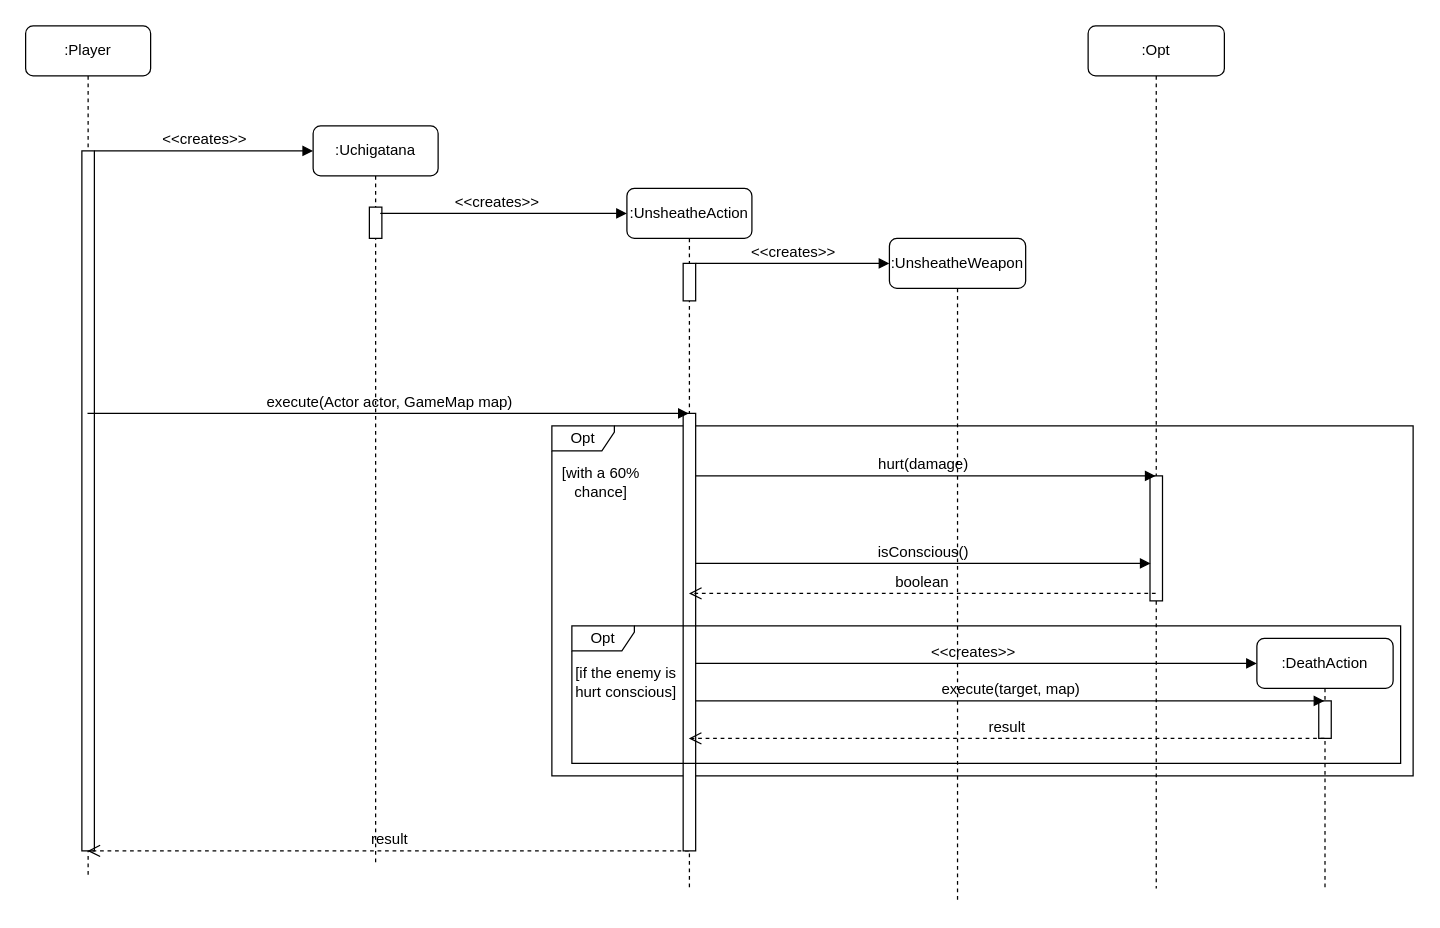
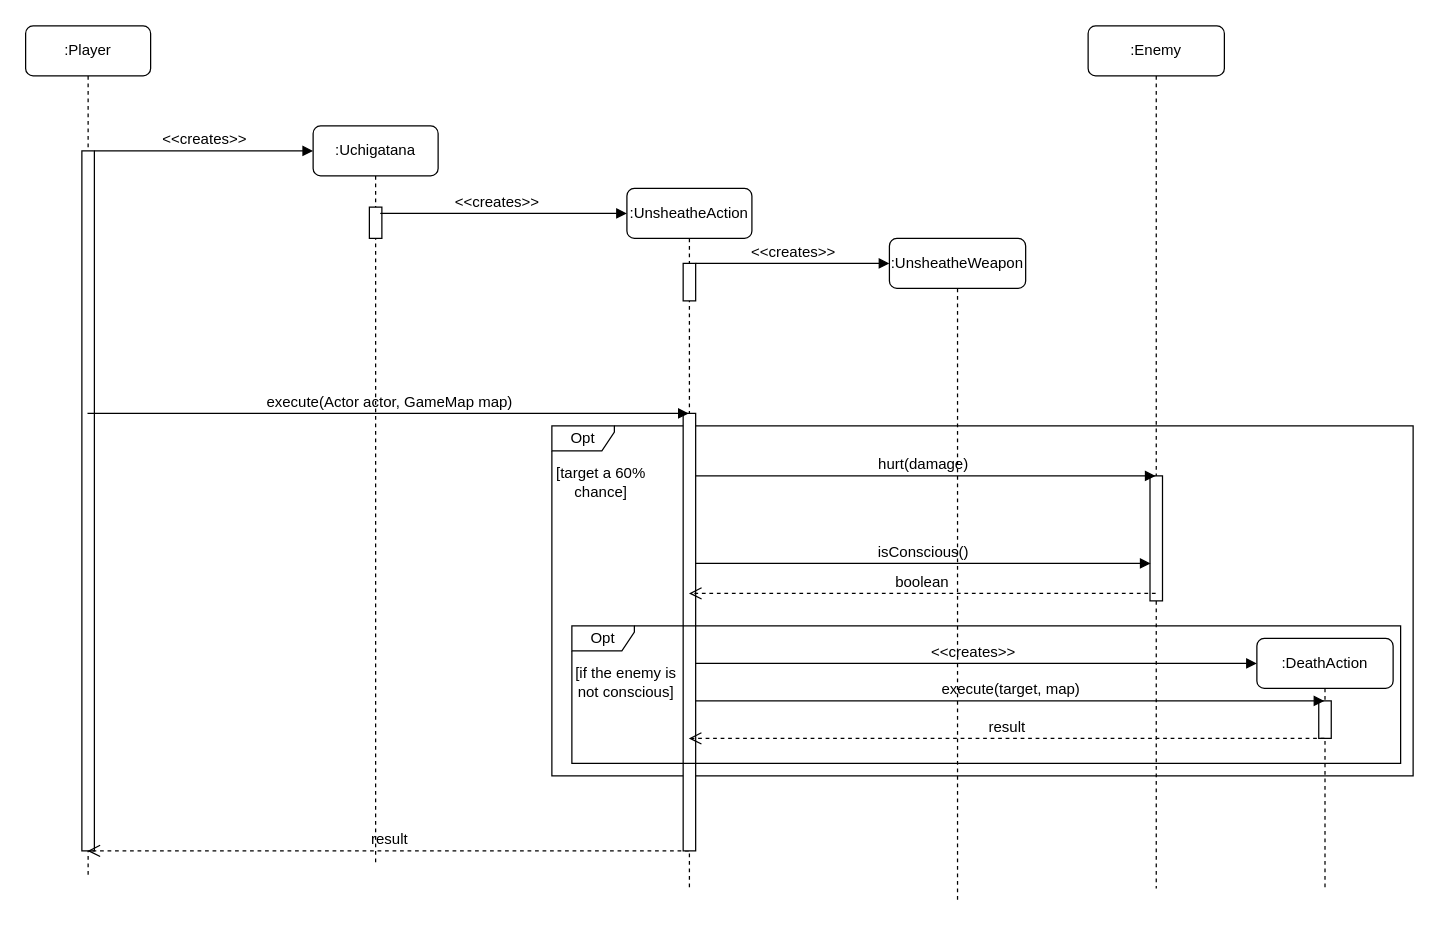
  <mxCell id="0" />
  <mxCell id="1" parent="0" />
  <mxCell id="2" value="&amp;lt;&amp;lt;creates&amp;gt;&amp;gt;" style="html=1;verticalAlign=bottom;endArrow=block;labelBackgroundColor=none;fontFamily=Helvetica;fontSize=12;edgeStyle=elbowEdgeStyle;elbow=vertical;" edge="1" parent="1" source="5"><mxGeometry x="0.001" relative="1" as="geometry"><mxPoint x="850" y="530" as="sourcePoint" /><mxPoint as="offset" /><mxPoint x="1005" y="530" as="targetPoint" /><Array as="points"><mxPoint x="885" y="530" /><mxPoint x="965" y="540" /></Array></mxGeometry></mxCell>
  <mxCell id="3" value=":Uchigatana" style="shape=umlLifeline;perimeter=lifelinePerimeter;whiteSpace=wrap;html=1;container=1;collapsible=0;recursiveResize=0;outlineConnect=0;rounded=1;shadow=0;comic=0;labelBackgroundColor=none;strokeWidth=1;fontFamily=Helvetica;fontSize=12;align=center;size=40;" vertex="1" parent="1"><mxGeometry x="250" y="100" width="100" height="590" as="geometry" /></mxCell>
  <mxCell id="4" value="" style="html=1;points=[];perimeter=orthogonalPerimeter;rounded=0;shadow=0;comic=0;labelBackgroundColor=none;strokeWidth=1;fontFamily=Helvetica;fontSize=12;align=center;" vertex="1" parent="3"><mxGeometry x="45" y="65" width="10" height="25" as="geometry" /></mxCell>
  <mxCell id="5" value=":UnsheatheAction" style="shape=umlLifeline;perimeter=lifelinePerimeter;whiteSpace=wrap;html=1;container=1;collapsible=0;recursiveResize=0;outlineConnect=0;rounded=1;shadow=0;comic=0;labelBackgroundColor=none;strokeWidth=1;fontFamily=Helvetica;fontSize=12;align=center;" vertex="1" parent="1"><mxGeometry x="501.03" y="150" width="100" height="560" as="geometry" /></mxCell>
  <mxCell id="6" value="" style="html=1;points=[];perimeter=orthogonalPerimeter;rounded=0;shadow=0;comic=0;labelBackgroundColor=none;strokeWidth=1;fontFamily=Helvetica;fontSize=12;align=center;" vertex="1" parent="5"><mxGeometry x="45" y="60" width="10" height="30" as="geometry" /></mxCell>
  <mxCell id="7" value="&amp;lt;&amp;lt;creates&amp;gt;&amp;gt;" style="html=1;verticalAlign=bottom;endArrow=block;labelBackgroundColor=none;fontFamily=Helvetica;fontSize=12;edgeStyle=elbowEdgeStyle;elbow=vertical;" edge="1" parent="5"><mxGeometry x="0.001" relative="1" as="geometry"><mxPoint x="55" y="60" as="sourcePoint" /><mxPoint as="offset" /><mxPoint x="210" y="60" as="targetPoint" /><Array as="points"><mxPoint x="90" y="60" /><mxPoint x="170" y="70" /></Array></mxGeometry></mxCell>
  <mxCell id="8" value=":Player" style="shape=umlLifeline;perimeter=lifelinePerimeter;whiteSpace=wrap;html=1;container=1;collapsible=0;recursiveResize=0;outlineConnect=0;rounded=1;shadow=0;comic=0;labelBackgroundColor=none;strokeWidth=1;fontFamily=Helvetica;fontSize=12;align=center;" vertex="1" parent="1"><mxGeometry x="20" y="20" width="100" height="680" as="geometry" /></mxCell>
  <mxCell id="9" value="" style="html=1;points=[];perimeter=orthogonalPerimeter;rounded=0;shadow=0;comic=0;labelBackgroundColor=none;strokeWidth=1;fontFamily=Helvetica;fontSize=12;align=center;" vertex="1" parent="8"><mxGeometry x="45" y="100" width="10" height="560" as="geometry" /></mxCell>
  <mxCell id="10" value="&amp;lt;&amp;lt;creates&amp;gt;&amp;gt;" style="html=1;verticalAlign=bottom;endArrow=block;labelBackgroundColor=none;fontFamily=Helvetica;fontSize=12;edgeStyle=elbowEdgeStyle;elbow=vertical;" edge="1" parent="1" source="9"><mxGeometry x="0.001" relative="1" as="geometry"><mxPoint x="140" y="130" as="sourcePoint" /><mxPoint as="offset" /><mxPoint x="250" y="120" as="targetPoint" /><Array as="points"><mxPoint x="250" y="120" /></Array></mxGeometry></mxCell>
  <mxCell id="11" value=":UnsheatheWeapon" style="shape=umlLifeline;perimeter=lifelinePerimeter;whiteSpace=wrap;html=1;container=1;collapsible=0;recursiveResize=0;outlineConnect=0;rounded=1;shadow=0;comic=0;labelBackgroundColor=none;strokeWidth=1;fontFamily=Helvetica;fontSize=12;align=center;" vertex="1" parent="1"><mxGeometry x="711.03" y="190" width="109" height="530" as="geometry" /></mxCell>
  <mxCell id="12" value="Opt" style="shape=umlFrame;whiteSpace=wrap;html=1;pointerEvents=0;width=50;height=20;fontFamily=Helvetica;" vertex="1" parent="1"><mxGeometry x="441" y="340" width="689" height="280" as="geometry" /></mxCell>
- <mxCell id="13" value="&lt;div&gt;[with a 60% &lt;br&gt;&lt;/div&gt;&lt;div&gt;chance]&lt;/div&gt;" style="text;html=1;align=center;verticalAlign=middle;resizable=0;points=[];autosize=1;strokeColor=none;fillColor=none;fontFamily=Helvetica;" vertex="1" parent="1"><mxGeometry x="435" y="365" width="90" height="40" as="geometry" /></mxCell>
+ <mxCell id="13" value="&lt;div&gt;[target a 60% &lt;br&gt;&lt;/div&gt;&lt;div&gt;chance]&lt;/div&gt;" style="text;html=1;align=center;verticalAlign=middle;resizable=0;points=[];autosize=1;strokeColor=none;fillColor=none;fontFamily=Helvetica;" vertex="1" parent="1"><mxGeometry x="435" y="365" width="90" height="40" as="geometry" /></mxCell>
  <mxCell id="14" value="result" style="html=1;verticalAlign=bottom;endArrow=open;dashed=1;endSize=8;labelBackgroundColor=none;fontFamily=Helvetica;fontSize=12;elbow=vertical;edgeStyle=elbowEdgeStyle;" edge="1" parent="1" source="5" target="8"><mxGeometry x="-0.001" relative="1" as="geometry"><mxPoint x="75" y="710" as="targetPoint" /><Array as="points"><mxPoint x="390" y="680" /></Array><mxPoint x="360" y="710" as="sourcePoint" /><mxPoint as="offset" /></mxGeometry></mxCell>
  <mxCell id="15" value="&amp;lt;&amp;lt;creates&amp;gt;&amp;gt;" style="html=1;verticalAlign=bottom;endArrow=block;labelBackgroundColor=none;fontFamily=Helvetica;fontSize=12;edgeStyle=elbowEdgeStyle;elbow=vertical;" edge="1" parent="1"><mxGeometry x="0.001" relative="1" as="geometry"><mxPoint x="310" y="170" as="sourcePoint" /><mxPoint as="offset" /><mxPoint x="501.03" y="170" as="targetPoint" /><Array as="points"><mxPoint x="301.03" y="170" /><mxPoint x="431.03" y="130" /></Array></mxGeometry></mxCell>
- <mxCell id="16" value=":Opt" style="shape=umlLifeline;perimeter=lifelinePerimeter;whiteSpace=wrap;html=1;container=1;collapsible=0;recursiveResize=0;outlineConnect=0;rounded=1;shadow=0;comic=0;labelBackgroundColor=none;strokeWidth=1;fontFamily=Helvetica;fontSize=12;align=center;" vertex="1" parent="1"><mxGeometry x="870" y="20" width="109" height="690" as="geometry" /></mxCell>
+ <mxCell id="16" value=":Enemy" style="shape=umlLifeline;perimeter=lifelinePerimeter;whiteSpace=wrap;html=1;container=1;collapsible=0;recursiveResize=0;outlineConnect=0;rounded=1;shadow=0;comic=0;labelBackgroundColor=none;strokeWidth=1;fontFamily=Helvetica;fontSize=12;align=center;" vertex="1" parent="1"><mxGeometry x="870" y="20" width="109" height="690" as="geometry" /></mxCell>
  <mxCell id="17" value="" style="html=1;points=[];perimeter=orthogonalPerimeter;rounded=0;shadow=0;comic=0;labelBackgroundColor=none;strokeWidth=1;fontFamily=Helvetica;fontSize=12;align=center;" vertex="1" parent="16"><mxGeometry x="49.5" y="360" width="10" height="100" as="geometry" /></mxCell>
  <mxCell id="18" value="hurt(damage)" style="html=1;verticalAlign=bottom;endArrow=block;labelBackgroundColor=none;fontFamily=Helvetica;fontSize=12;rounded=0;edgeStyle=elbowEdgeStyle;elbow=vertical;" edge="1" parent="1" source="5" target="16"><mxGeometry relative="1" as="geometry"><mxPoint x="553" y="389.57" as="sourcePoint" /><mxPoint x="1034" y="389.57" as="targetPoint" /><mxPoint as="offset" /><Array as="points"><mxPoint x="610" y="380" /><mxPoint x="750" y="370" /><mxPoint x="853" y="499.57" /></Array></mxGeometry></mxCell>
  <mxCell id="19" value="" style="html=1;points=[];perimeter=orthogonalPerimeter;rounded=0;shadow=0;comic=0;labelBackgroundColor=none;strokeWidth=1;fontFamily=Helvetica;fontSize=12;align=center;" vertex="1" parent="1"><mxGeometry x="546.03" y="330" width="10" height="350" as="geometry" /></mxCell>
  <mxCell id="20" value="execute(Actor actor, GameMap map)" style="html=1;verticalAlign=bottom;endArrow=block;labelBackgroundColor=none;fontFamily=Helvetica;fontSize=12;rounded=0;edgeStyle=elbowEdgeStyle;elbow=vertical;" edge="1" parent="1" target="5" source="8"><mxGeometry relative="1" as="geometry"><mxPoint x="373.5" y="590" as="sourcePoint" /><mxPoint x="600" y="490" as="targetPoint" /><mxPoint as="offset" /><Array as="points"><mxPoint x="430" y="330" /><mxPoint x="370" y="440" /></Array></mxGeometry></mxCell>
  <mxCell id="21" value="isConscious()" style="html=1;verticalAlign=bottom;endArrow=block;labelBackgroundColor=none;fontFamily=Helvetica;fontSize=12;rounded=0;edgeStyle=elbowEdgeStyle;elbow=vertical;" edge="1" parent="1"><mxGeometry relative="1" as="geometry"><mxPoint x="556.03" y="450" as="sourcePoint" /><mxPoint x="920" y="450" as="targetPoint" /><mxPoint as="offset" /><Array as="points"><mxPoint x="615.03" y="450" /><mxPoint x="755.03" y="440" /><mxPoint x="858.03" y="569.57" /></Array></mxGeometry></mxCell>
  <mxCell id="22" value="Opt" style="shape=umlFrame;whiteSpace=wrap;html=1;pointerEvents=0;width=50;height=20;fontFamily=Helvetica;" vertex="1" parent="1"><mxGeometry x="457" y="500" width="663" height="110" as="geometry" /></mxCell>
- <mxCell id="23" value="&lt;div&gt;[if the enemy is &lt;br&gt;&lt;/div&gt;&lt;div&gt;hurt conscious]&lt;/div&gt;" style="text;html=1;align=center;verticalAlign=middle;resizable=0;points=[];autosize=1;strokeColor=none;fillColor=none;fontFamily=Helvetica;" vertex="1" parent="1"><mxGeometry x="450" y="525" width="100" height="40" as="geometry" /></mxCell>
+ <mxCell id="23" value="&lt;div&gt;[if the enemy is &lt;br&gt;&lt;/div&gt;&lt;div&gt;not conscious]&lt;/div&gt;" style="text;html=1;align=center;verticalAlign=middle;resizable=0;points=[];autosize=1;strokeColor=none;fillColor=none;fontFamily=Helvetica;" vertex="1" parent="1"><mxGeometry x="450" y="525" width="100" height="40" as="geometry" /></mxCell>
  <mxCell id="24" value=":DeathAction" style="shape=umlLifeline;perimeter=lifelinePerimeter;whiteSpace=wrap;html=1;container=1;collapsible=0;recursiveResize=0;outlineConnect=0;rounded=1;shadow=0;comic=0;labelBackgroundColor=none;strokeWidth=1;fontFamily=Helvetica;fontSize=12;align=center;" vertex="1" parent="1"><mxGeometry x="1005" y="510" width="109" height="200" as="geometry" /></mxCell>
  <mxCell id="25" value="" style="html=1;points=[];perimeter=orthogonalPerimeter;rounded=0;shadow=0;comic=0;labelBackgroundColor=none;strokeWidth=1;fontFamily=Helvetica;fontSize=12;align=center;" vertex="1" parent="24"><mxGeometry x="49.5" y="50" width="10" height="30" as="geometry" /></mxCell>
  <mxCell id="26" value="execute(target, map)" style="html=1;verticalAlign=bottom;endArrow=block;labelBackgroundColor=none;fontFamily=Helvetica;fontSize=12;edgeStyle=elbowEdgeStyle;elbow=vertical;" edge="1" parent="1" target="24"><mxGeometry x="0.001" relative="1" as="geometry"><mxPoint x="556.03" y="560" as="sourcePoint" /><mxPoint as="offset" /><mxPoint x="1010.03" y="560" as="targetPoint" /><Array as="points"><mxPoint x="890.03" y="560" /><mxPoint x="970.03" y="570" /></Array></mxGeometry></mxCell>
  <mxCell id="27" value="result" style="html=1;verticalAlign=bottom;endArrow=open;dashed=1;endSize=8;labelBackgroundColor=none;fontFamily=Helvetica;fontSize=12;elbow=vertical;edgeStyle=elbowEdgeStyle;" edge="1" parent="1" source="24" target="5"><mxGeometry x="-0.001" relative="1" as="geometry"><mxPoint x="80" y="690" as="targetPoint" /><Array as="points"><mxPoint x="840" y="590" /></Array><mxPoint x="561" y="690" as="sourcePoint" /><mxPoint as="offset" /></mxGeometry></mxCell>
  <mxCell id="28" value="boolean" style="html=1;verticalAlign=bottom;endArrow=open;dashed=1;endSize=8;labelBackgroundColor=none;fontFamily=Helvetica;fontSize=12;elbow=vertical;edgeStyle=elbowEdgeStyle;" edge="1" parent="1"><mxGeometry x="0.002" relative="1" as="geometry"><mxPoint x="550.66" y="474" as="targetPoint" /><Array as="points"><mxPoint x="830" y="474" /><mxPoint x="920" y="484" /><mxPoint x="850" y="614" /></Array><mxPoint x="924" y="474" as="sourcePoint" /><mxPoint as="offset" /></mxGeometry></mxCell>
